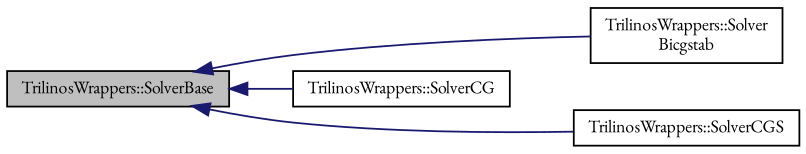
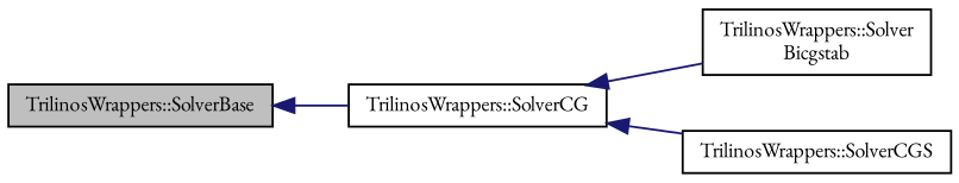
  digraph {
    fontname="EB Garamond"
    rankdir=LR
    node [color=black fillcolor=white fontname="EB Garamond" fontsize=10 shape=record style=filled]
    edge [color=midnightblue dir=back fontname="EB Garamond" fontsize=10 labelfontname=Helvetica labelfontsize=10 style=solid]
    n1 [fillcolor=grey75 fontcolor=black height=0.2 label="TrilinosWrappers::SolverBase" width=0.4]
    n2 [height=0.2 label="TrilinosWrappers::Solver\lBicgstab" width=0.4]
    n3 [height=0.2 label="TrilinosWrappers::SolverCG" width=0.4]
    n4 [height=0.2 label="TrilinosWrappers::SolverCGS" width=0.4]
-   n1 -> n2
+   n3 -> n2
    n1 -> n3
-   n1 -> n4
+   n3 -> n4
  }
